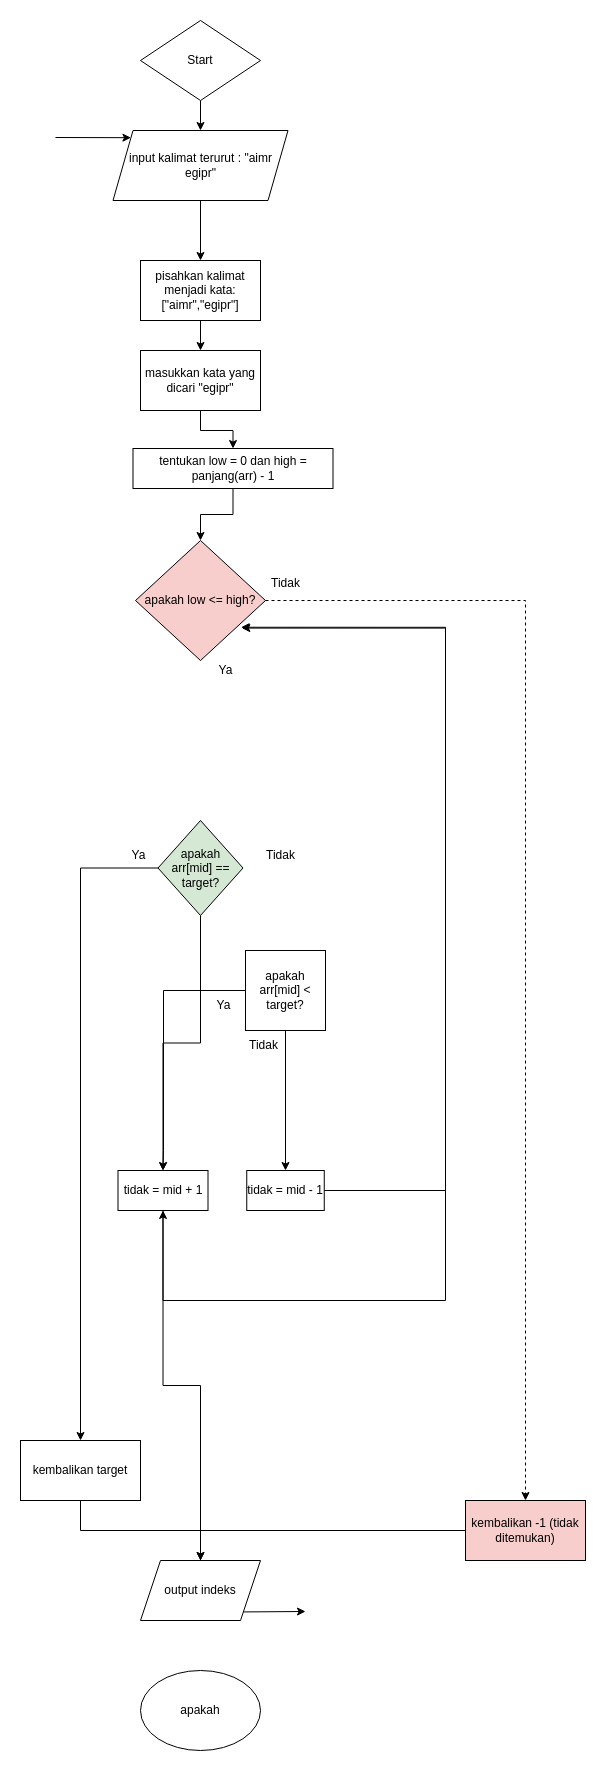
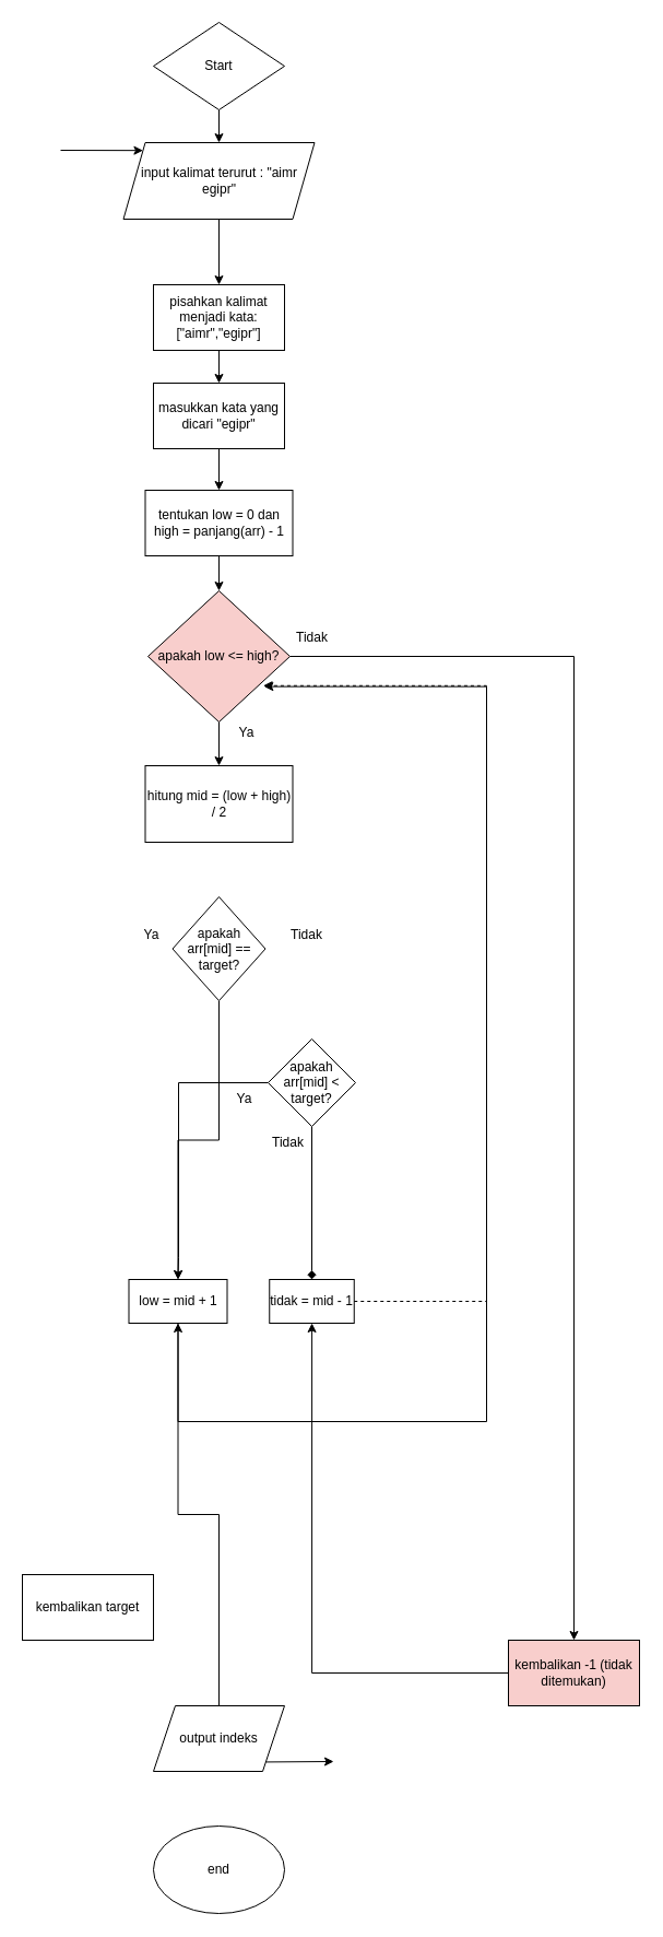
  <mxCell id="0" />
  <mxCell id="1" parent="0" />
  <mxCell id="2" value="" style="edgeStyle=orthogonalEdgeStyle;rounded=0;orthogonalLoop=1;jettySize=auto;html=1;" parent="1" source="3" target="5" edge="1"><mxGeometry relative="1" as="geometry" /></mxCell>
  <mxCell id="3" value="Start" style="rhombus;whiteSpace=wrap;html=1;" parent="1" vertex="1"><mxGeometry x="140" y="20" width="120" height="80" as="geometry" /></mxCell>
  <mxCell id="4" value="" style="edgeStyle=orthogonalEdgeStyle;rounded=0;orthogonalLoop=1;jettySize=auto;html=1;" parent="1" source="5" target="8" edge="1"><mxGeometry relative="1" as="geometry" /></mxCell>
  <mxCell id="5" value="input kalimat terurut : &quot;aimr egipr&quot;" style="shape=parallelogram;perimeter=parallelogramPerimeter;whiteSpace=wrap;html=1;fixedSize=1;" parent="1" vertex="1"><mxGeometry x="112.5" y="130" width="175" height="70" as="geometry" /></mxCell>
  <mxCell id="6" value="" style="endArrow=classic;html=1;rounded=0;entryX=0;entryY=0;entryDx=0;entryDy=0;" parent="1" target="5" edge="1"><mxGeometry width="50" height="50" relative="1" as="geometry"><mxPoint x="55" y="137" as="sourcePoint" /><mxPoint x="225" y="310" as="targetPoint" /></mxGeometry></mxCell>
  <mxCell id="7" value="" style="edgeStyle=orthogonalEdgeStyle;rounded=0;orthogonalLoop=1;jettySize=auto;html=1;" parent="1" source="8" target="10" edge="1"><mxGeometry relative="1" as="geometry" /></mxCell>
  <mxCell id="8" value="pisahkan kalimat menjadi kata: [&quot;aimr&quot;,&quot;egipr&quot;]" style="whiteSpace=wrap;html=1;" parent="1" vertex="1"><mxGeometry x="140" y="260" width="120" height="60" as="geometry" /></mxCell>
  <mxCell id="9" value="" style="edgeStyle=orthogonalEdgeStyle;rounded=0;orthogonalLoop=1;jettySize=auto;html=1;" parent="1" source="10" target="12" edge="1"><mxGeometry relative="1" as="geometry" /></mxCell>
  <mxCell id="10" value="masukkan kata yang dicari &quot;egipr&quot;" style="whiteSpace=wrap;html=1;" parent="1" vertex="1"><mxGeometry x="140" y="350" width="120" height="60" as="geometry" /></mxCell>
  <mxCell id="11" value="" style="edgeStyle=orthogonalEdgeStyle;rounded=0;orthogonalLoop=1;jettySize=auto;html=1;" parent="1" source="12" target="15" edge="1"><mxGeometry relative="1" as="geometry" /></mxCell>
- <mxCell id="12" value="tentukan low = 0 dan high = panjang(arr) - 1" style="whiteSpace=wrap;html=1;" parent="1" vertex="1"><mxGeometry x="132.5" y="448" width="200" height="40" as="geometry" /></mxCell>
- <mxCell id="14" style="edgeStyle=orthogonalEdgeStyle;rounded=0;orthogonalLoop=1;jettySize=auto;html=1;entryX=0.5;entryY=0;entryDx=0;entryDy=0;dashed=1;" edge="1" parent="1" source="15" target="33"><mxGeometry relative="1" as="geometry" /></mxCell>
+ <mxCell id="12" value="tentukan low = 0 dan high = panjang(arr) - 1" style="whiteSpace=wrap;html=1;" parent="1" vertex="1"><mxGeometry x="132.5" y="448" width="135" height="60" as="geometry" /></mxCell>
+ <mxCell id="13" value="" style="edgeStyle=orthogonalEdgeStyle;rounded=0;orthogonalLoop=1;jettySize=auto;html=1;" edge="1" parent="1" source="15" target="22"><mxGeometry relative="1" as="geometry" /></mxCell>
+ <mxCell id="14" style="edgeStyle=orthogonalEdgeStyle;rounded=0;orthogonalLoop=1;jettySize=auto;html=1;entryX=0.5;entryY=0;entryDx=0;entryDy=0;" edge="1" parent="1" source="15" target="33"><mxGeometry relative="1" as="geometry" /></mxCell>
  <mxCell id="15" value="apakah low &amp;lt;= high?" style="rhombus;whiteSpace=wrap;html=1;fillColor=#f8cecc;" parent="1" vertex="1"><mxGeometry x="135" y="540" width="130" height="120" as="geometry" /></mxCell>
- <mxCell id="16" value="apakah" style="ellipse;whiteSpace=wrap;html=1;" parent="1" vertex="1"><mxGeometry x="140" y="1670" width="120" height="80" as="geometry" /></mxCell>
+ <mxCell id="16" value="end" style="ellipse;whiteSpace=wrap;html=1;" parent="1" vertex="1"><mxGeometry x="140" y="1670" width="120" height="80" as="geometry" /></mxCell>
  <mxCell id="17" value="Tidak" style="text;html=1;align=center;verticalAlign=middle;resizable=0;points=[];autosize=1;strokeColor=none;fillColor=none;" parent="1" vertex="1"><mxGeometry x="260" y="568" width="50" height="30" as="geometry" /></mxCell>
  <mxCell id="18" value="Ya" style="text;html=1;align=center;verticalAlign=middle;resizable=0;points=[];autosize=1;strokeColor=none;fillColor=none;" parent="1" vertex="1"><mxGeometry x="205" y="655" width="40" height="30" as="geometry" /></mxCell>
  <mxCell id="19" value="" style="edgeStyle=orthogonalEdgeStyle;rounded=0;orthogonalLoop=1;jettySize=auto;html=1;" edge="1" parent="1" source="20" target="31"><mxGeometry relative="1" as="geometry" /></mxCell>
  <mxCell id="20" value="output indeks" style="shape=parallelogram;perimeter=parallelogramPerimeter;whiteSpace=wrap;html=1;fixedSize=1;" parent="1" vertex="1"><mxGeometry x="140" y="1560" width="120" height="60" as="geometry" /></mxCell>
  <mxCell id="21" value="" style="endArrow=classic;html=1;rounded=0;exitX=1;exitY=1;exitDx=0;exitDy=0;" parent="1" source="20" edge="1"><mxGeometry width="50" height="50" relative="1" as="geometry"><mxPoint x="265" y="730" as="sourcePoint" /><mxPoint x="305" y="1611" as="targetPoint" /></mxGeometry></mxCell>
- <mxCell id="23" value="" style="edgeStyle=orthogonalEdgeStyle;rounded=0;orthogonalLoop=1;jettySize=auto;html=1;" edge="1" parent="1" source="25" target="27"><mxGeometry relative="1" as="geometry" /></mxCell>
+ <mxCell id="22" value="hitung mid = (low + high) / 2" style="whiteSpace=wrap;html=1;" vertex="1" parent="1"><mxGeometry x="132.5" y="700" width="135" height="70" as="geometry" /></mxCell>
  <mxCell id="24" style="edgeStyle=orthogonalEdgeStyle;rounded=0;orthogonalLoop=1;jettySize=auto;html=1;" edge="1" parent="1" source="25" target="31"><mxGeometry relative="1" as="geometry" /></mxCell>
- <mxCell id="25" value="apakah arr[mid] == target?" style="rhombus;whiteSpace=wrap;html=1;fillColor=#d5e8d4;" vertex="1" parent="1"><mxGeometry x="157.5" y="820" width="85" height="95" as="geometry" /></mxCell>
- <mxCell id="26" style="edgeStyle=orthogonalEdgeStyle;rounded=0;orthogonalLoop=1;jettySize=auto;html=1;entryX=0.5;entryY=0;entryDx=0;entryDy=0;" edge="1" parent="1" source="27" target="20"><mxGeometry relative="1" as="geometry" /></mxCell>
+ <mxCell id="25" value="apakah arr[mid] == target?" style="rhombus;whiteSpace=wrap;html=1;" vertex="1" parent="1"><mxGeometry x="157.5" y="820" width="85" height="95" as="geometry" /></mxCell>
  <mxCell id="27" value="kembalikan target" style="whiteSpace=wrap;html=1;" vertex="1" parent="1"><mxGeometry x="20" y="1440" width="120" height="60" as="geometry" /></mxCell>
  <mxCell id="28" style="edgeStyle=orthogonalEdgeStyle;rounded=0;orthogonalLoop=1;jettySize=auto;html=1;entryX=0.5;entryY=0;entryDx=0;entryDy=0;endArrow=open;" edge="1" parent="1" source="30" target="31"><mxGeometry relative="1" as="geometry"><Array as="points"><mxPoint x="163" y="990" /><mxPoint x="163" y="1150" /></Array></mxGeometry></mxCell>
- <mxCell id="29" style="edgeStyle=orthogonalEdgeStyle;rounded=0;orthogonalLoop=1;jettySize=auto;html=1;entryX=0.5;entryY=0;entryDx=0;entryDy=0;" edge="1" parent="1" source="30" target="34"><mxGeometry relative="1" as="geometry" /></mxCell>
- <mxCell id="30" value="apakah arr[mid] &amp;lt; target?" style="whiteSpace=wrap;html=1;rounded=0;" vertex="1" parent="1"><mxGeometry x="245" y="950" width="80" height="80" as="geometry" /></mxCell>
- <mxCell id="31" value="tidak = mid + 1" style="whiteSpace=wrap;html=1;" vertex="1" parent="1"><mxGeometry x="117.5" y="1170" width="90" height="40" as="geometry" /></mxCell>
- <mxCell id="32" style="edgeStyle=orthogonalEdgeStyle;rounded=0;orthogonalLoop=1;jettySize=auto;html=1;entryX=0.5;entryY=0;entryDx=0;entryDy=0;" edge="1" parent="1" source="33" target="20"><mxGeometry relative="1" as="geometry" /></mxCell>
+ <mxCell id="29" style="edgeStyle=orthogonalEdgeStyle;rounded=0;orthogonalLoop=1;jettySize=auto;html=1;entryX=0.5;entryY=0;entryDx=0;entryDy=0;endArrow=diamond;" edge="1" parent="1" source="30" target="34"><mxGeometry relative="1" as="geometry" /></mxCell>
+ <mxCell id="30" value="apakah arr[mid] &amp;lt; target?" style="rhombus;whiteSpace=wrap;html=1;" vertex="1" parent="1"><mxGeometry x="245" y="950" width="80" height="80" as="geometry" /></mxCell>
+ <mxCell id="31" value="low = mid + 1" style="whiteSpace=wrap;html=1;" vertex="1" parent="1"><mxGeometry x="117.5" y="1170" width="90" height="40" as="geometry" /></mxCell>
+ <mxCell id="32" style="edgeStyle=orthogonalEdgeStyle;rounded=0;orthogonalLoop=1;jettySize=auto;html=1;" edge="1" parent="1" source="33" target="34"><mxGeometry relative="1" as="geometry" /></mxCell>
  <mxCell id="33" value="kembalikan -1 (tidak ditemukan)" style="whiteSpace=wrap;html=1;fillColor=#f8cecc;" vertex="1" parent="1"><mxGeometry x="465" y="1500" width="120" height="60" as="geometry" /></mxCell>
  <mxCell id="34" value="tidak = mid - 1" style="whiteSpace=wrap;html=1;" vertex="1" parent="1"><mxGeometry x="246.25" y="1170" width="77.5" height="40" as="geometry" /></mxCell>
  <mxCell id="35" value="Ya" style="text;html=1;align=center;verticalAlign=middle;resizable=0;points=[];autosize=1;strokeColor=none;fillColor=none;" vertex="1" parent="1"><mxGeometry x="117.5" y="840" width="40" height="30" as="geometry" /></mxCell>
  <mxCell id="36" value="Tidak" style="text;html=1;align=center;verticalAlign=middle;resizable=0;points=[];autosize=1;strokeColor=none;fillColor=none;" vertex="1" parent="1"><mxGeometry x="237.5" y="1030" width="50" height="30" as="geometry" /></mxCell>
  <mxCell id="37" value="Ya" style="text;html=1;align=center;verticalAlign=middle;resizable=0;points=[];autosize=1;strokeColor=none;fillColor=none;" vertex="1" parent="1"><mxGeometry x="202.5" y="990" width="40" height="30" as="geometry" /></mxCell>
  <mxCell id="38" value="Tidak" style="text;html=1;align=center;verticalAlign=middle;resizable=0;points=[];autosize=1;strokeColor=none;fillColor=none;" vertex="1" parent="1"><mxGeometry x="255" y="840" width="50" height="30" as="geometry" /></mxCell>
  <mxCell id="39" style="edgeStyle=orthogonalEdgeStyle;rounded=0;orthogonalLoop=1;jettySize=auto;html=1;entryX=0.818;entryY=0.73;entryDx=0;entryDy=0;entryPerimeter=0;" edge="1" parent="1" source="31" target="15"><mxGeometry relative="1" as="geometry"><Array as="points"><mxPoint x="163" y="1300" /><mxPoint x="445" y="1300" /><mxPoint x="445" y="628" /></Array></mxGeometry></mxCell>
- <mxCell id="40" style="edgeStyle=orthogonalEdgeStyle;rounded=0;orthogonalLoop=1;jettySize=auto;html=1;entryX=0.812;entryY=0.723;entryDx=0;entryDy=0;entryPerimeter=0;" edge="1" parent="1" source="34" target="15"><mxGeometry relative="1" as="geometry"><Array as="points"><mxPoint x="445" y="1190" /><mxPoint x="445" y="627" /></Array></mxGeometry></mxCell>
+ <mxCell id="40" style="edgeStyle=orthogonalEdgeStyle;rounded=0;orthogonalLoop=1;jettySize=auto;html=1;entryX=0.812;entryY=0.723;entryDx=0;entryDy=0;entryPerimeter=0;dashed=1;" edge="1" parent="1" source="34" target="15"><mxGeometry relative="1" as="geometry"><Array as="points"><mxPoint x="445" y="1190" /><mxPoint x="445" y="627" /></Array></mxGeometry></mxCell>
